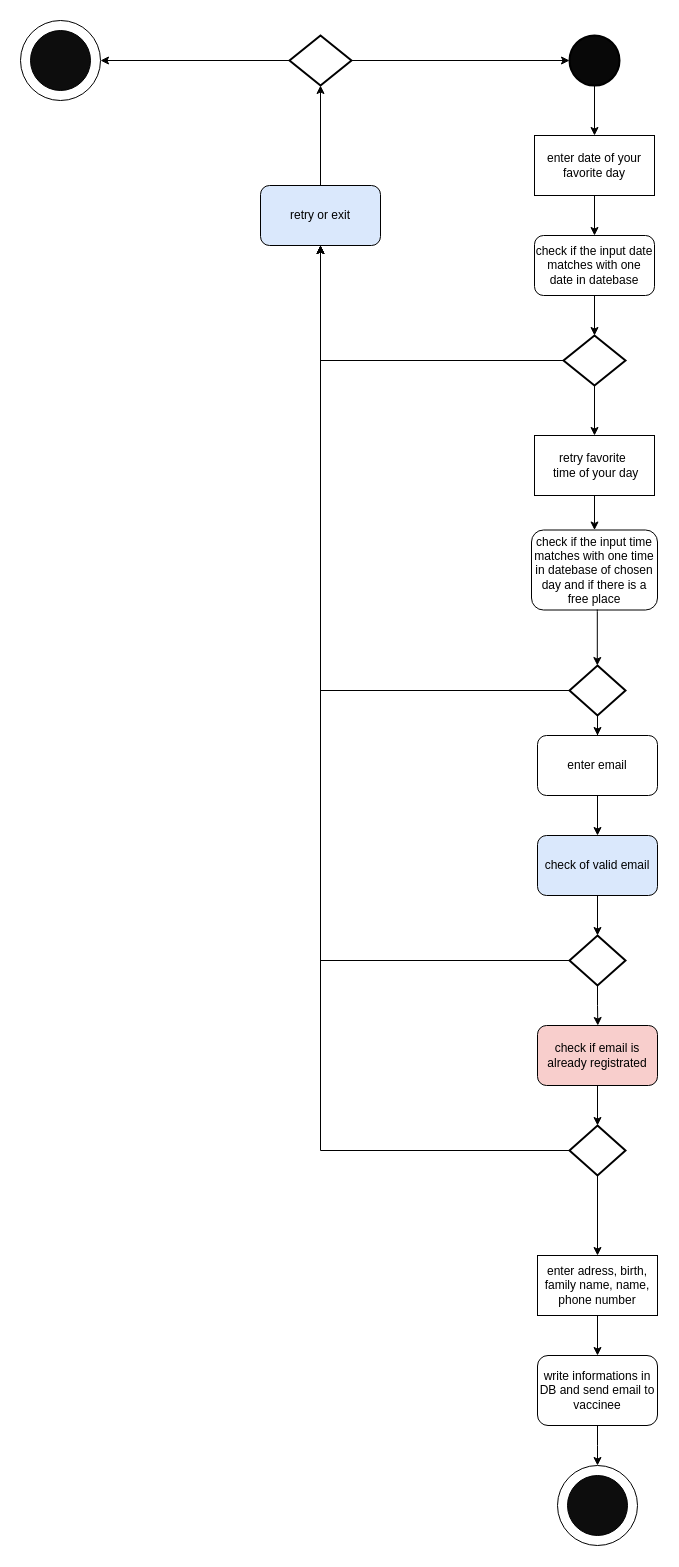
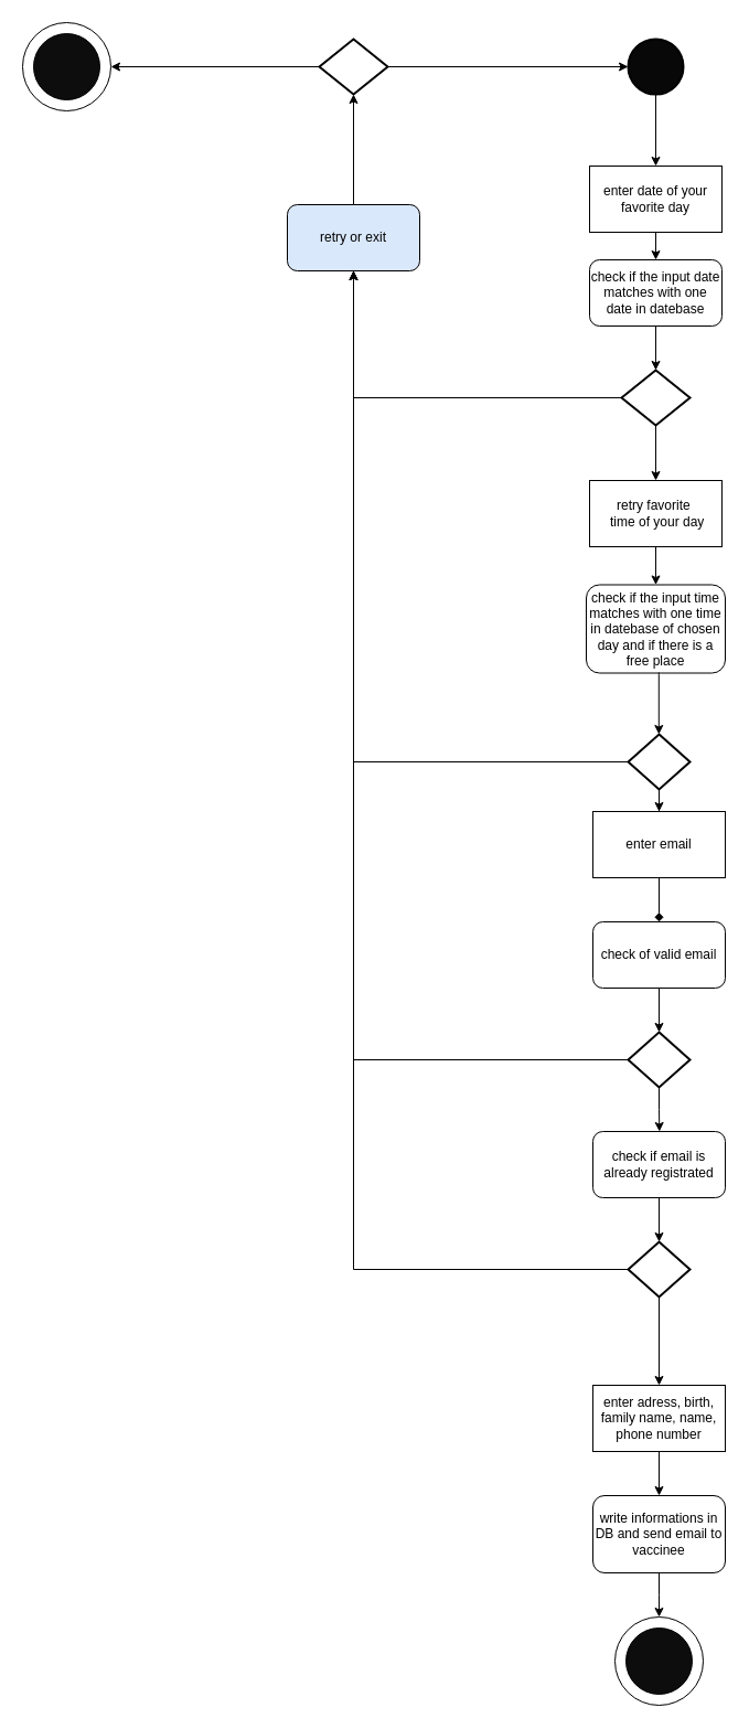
  <mxCell id="0" />
  <mxCell id="1" parent="0" />
  <mxCell id="2" style="edgeStyle=orthogonalEdgeStyle;rounded=0;orthogonalLoop=1;jettySize=auto;html=1;entryX=0.5;entryY=0;entryDx=0;entryDy=0;" edge="1" parent="1" source="3" target="11"><mxGeometry relative="1" as="geometry"><mxPoint x="594" y="135" as="targetPoint" /></mxGeometry></mxCell>
  <mxCell id="3" value="" style="strokeWidth=2;html=1;shape=mxgraph.flowchart.start_2;whiteSpace=wrap;fillColor=#080808;" vertex="1" parent="1"><mxGeometry x="569" y="35" width="50" height="50" as="geometry" /></mxCell>
  <mxCell id="4" style="edgeStyle=orthogonalEdgeStyle;rounded=0;orthogonalLoop=1;jettySize=auto;html=1;" edge="1" parent="1" source="5" target="8"><mxGeometry relative="1" as="geometry"><mxPoint x="594" y="335" as="targetPoint" /></mxGeometry></mxCell>
  <mxCell id="5" value="check if the input date matches with one date in datebase" style="rounded=1;whiteSpace=wrap;html=1;fillColor=#FFFFFF;" vertex="1" parent="1"><mxGeometry x="534" y="235" width="120" height="60" as="geometry" /></mxCell>
  <mxCell id="6" style="edgeStyle=orthogonalEdgeStyle;rounded=0;orthogonalLoop=1;jettySize=auto;html=1;entryX=0.5;entryY=0;entryDx=0;entryDy=0;" edge="1" parent="1" source="8" target="13"><mxGeometry relative="1" as="geometry"><mxPoint x="594" y="435" as="targetPoint" /></mxGeometry></mxCell>
  <mxCell id="7" style="edgeStyle=orthogonalEdgeStyle;rounded=0;orthogonalLoop=1;jettySize=auto;html=1;entryX=0.5;entryY=1;entryDx=0;entryDy=0;" edge="1" parent="1" source="8" target="37"><mxGeometry relative="1" as="geometry"><mxPoint x="320" y="115" as="targetPoint" /></mxGeometry></mxCell>
  <mxCell id="8" value="" style="strokeWidth=2;html=1;shape=mxgraph.flowchart.decision;whiteSpace=wrap;fillColor=#FFFFFF;" vertex="1" parent="1"><mxGeometry x="563" y="335" width="62" height="50" as="geometry" /></mxCell>
  <mxCell id="9" value="check if the input time matches with one time in datebase of chosen day and if there is a free place" style="rounded=1;whiteSpace=wrap;html=1;fillColor=#FFFFFF;" vertex="1" parent="1"><mxGeometry x="531" y="529.5" width="126" height="80" as="geometry" /></mxCell>
  <mxCell id="10" style="edgeStyle=orthogonalEdgeStyle;rounded=0;orthogonalLoop=1;jettySize=auto;html=1;" edge="1" parent="1" source="11" target="5"><mxGeometry relative="1" as="geometry" /></mxCell>
- <mxCell id="11" value="enter date of your favorite day" style="rounded=0;whiteSpace=wrap;html=1;fillColor=#FFFFFF;" vertex="1" parent="1"><mxGeometry x="534" y="135" width="120" height="60" as="geometry" /></mxCell>
+ <mxCell id="11" value="enter date of your favorite day" style="rounded=0;whiteSpace=wrap;html=1;fillColor=#FFFFFF;" vertex="1" parent="1"><mxGeometry x="534" y="150" width="120" height="60" as="geometry" /></mxCell>
  <mxCell id="12" style="edgeStyle=orthogonalEdgeStyle;rounded=0;orthogonalLoop=1;jettySize=auto;html=1;entryX=0.5;entryY=0;entryDx=0;entryDy=0;" edge="1" parent="1" source="13" target="9"><mxGeometry relative="1" as="geometry"><mxPoint x="594" y="525" as="targetPoint" /></mxGeometry></mxCell>
  <mxCell id="13" value="retry favorite&amp;nbsp;&lt;br&gt;&amp;nbsp;time of your day" style="rounded=0;whiteSpace=wrap;html=1;fillColor=#FFFFFF;" vertex="1" parent="1"><mxGeometry x="534" y="435" width="120" height="60" as="geometry" /></mxCell>
  <mxCell id="14" style="edgeStyle=orthogonalEdgeStyle;rounded=0;orthogonalLoop=1;jettySize=auto;html=1;exitX=0.522;exitY=0.994;exitDx=0;exitDy=0;exitPerimeter=0;" edge="1" parent="1" target="17" source="9"><mxGeometry relative="1" as="geometry"><mxPoint x="597" y="655" as="targetPoint" /><mxPoint x="597" y="605" as="sourcePoint" /><Array as="points"><mxPoint x="597" y="611" /><mxPoint x="597" y="611" /></Array></mxGeometry></mxCell>
  <mxCell id="15" style="edgeStyle=orthogonalEdgeStyle;rounded=0;orthogonalLoop=1;jettySize=auto;html=1;" edge="1" parent="1" source="17" target="19"><mxGeometry relative="1" as="geometry"><mxPoint x="597" y="765" as="targetPoint" /></mxGeometry></mxCell>
  <mxCell id="16" style="edgeStyle=orthogonalEdgeStyle;rounded=0;orthogonalLoop=1;jettySize=auto;html=1;entryX=0.5;entryY=1;entryDx=0;entryDy=0;" edge="1" parent="1" source="17" target="37"><mxGeometry relative="1" as="geometry"><mxPoint x="320" y="115" as="targetPoint" /></mxGeometry></mxCell>
  <mxCell id="17" value="" style="strokeWidth=2;html=1;shape=mxgraph.flowchart.decision;whiteSpace=wrap;fillColor=#FFFFFF;" vertex="1" parent="1"><mxGeometry x="569" y="665" width="56" height="50" as="geometry" /></mxCell>
- <mxCell id="18" style="edgeStyle=orthogonalEdgeStyle;rounded=0;orthogonalLoop=1;jettySize=auto;html=1;entryX=0.5;entryY=0;entryDx=0;entryDy=0;entryPerimeter=0;" edge="1" parent="1" source="19" target="21"><mxGeometry relative="1" as="geometry"><mxPoint x="597" y="845" as="targetPoint" /><Array as="points" /></mxGeometry></mxCell>
- <mxCell id="19" value="enter email" style="whiteSpace=wrap;html=1;fillColor=#FFFFFF;rounded=1;" vertex="1" parent="1"><mxGeometry x="537" y="735" width="120" height="60" as="geometry" /></mxCell>
+ <mxCell id="18" style="edgeStyle=orthogonalEdgeStyle;rounded=0;orthogonalLoop=1;jettySize=auto;html=1;entryX=0.5;entryY=0;entryDx=0;entryDy=0;entryPerimeter=0;endArrow=diamond;" edge="1" parent="1" source="19" target="21"><mxGeometry relative="1" as="geometry"><mxPoint x="597" y="845" as="targetPoint" /><Array as="points" /></mxGeometry></mxCell>
+ <mxCell id="19" value="enter email" style="rounded=0;whiteSpace=wrap;html=1;fillColor=#FFFFFF;" vertex="1" parent="1"><mxGeometry x="537" y="735" width="120" height="60" as="geometry" /></mxCell>
  <mxCell id="20" style="edgeStyle=orthogonalEdgeStyle;rounded=0;orthogonalLoop=1;jettySize=auto;html=1;exitX=0.5;exitY=1;exitDx=0;exitDy=0;entryX=0.5;entryY=0;entryDx=0;entryDy=0;entryPerimeter=0;" edge="1" parent="1" source="21" target="24"><mxGeometry relative="1" as="geometry"><mxPoint x="597" y="945" as="targetPoint" /></mxGeometry></mxCell>
- <mxCell id="21" value="check of valid email" style="rounded=1;whiteSpace=wrap;html=1;fillColor=#dae8fc;" vertex="1" parent="1"><mxGeometry x="537" y="835" width="120" height="60" as="geometry" /></mxCell>
+ <mxCell id="21" value="check of valid email" style="rounded=1;whiteSpace=wrap;html=1;fillColor=#FFFFFF;" vertex="1" parent="1"><mxGeometry x="537" y="835" width="120" height="60" as="geometry" /></mxCell>
  <mxCell id="22" style="edgeStyle=orthogonalEdgeStyle;rounded=0;orthogonalLoop=1;jettySize=auto;html=1;exitX=0.5;exitY=1;exitDx=0;exitDy=0;exitPerimeter=0;" edge="1" parent="1" source="24"><mxGeometry relative="1" as="geometry"><mxPoint x="597.31" y="1025" as="targetPoint" /></mxGeometry></mxCell>
  <mxCell id="23" style="edgeStyle=orthogonalEdgeStyle;rounded=0;orthogonalLoop=1;jettySize=auto;html=1;entryX=0.5;entryY=1;entryDx=0;entryDy=0;" edge="1" parent="1" source="24" target="37"><mxGeometry relative="1" as="geometry"><mxPoint x="320" y="125" as="targetPoint" /></mxGeometry></mxCell>
  <mxCell id="24" value="" style="strokeWidth=2;html=1;shape=mxgraph.flowchart.decision;whiteSpace=wrap;fillColor=#FFFFFF;" vertex="1" parent="1"><mxGeometry x="569" y="935" width="56" height="50" as="geometry" /></mxCell>
  <mxCell id="25" style="edgeStyle=orthogonalEdgeStyle;rounded=0;orthogonalLoop=1;jettySize=auto;html=1;entryX=0.5;entryY=0;entryDx=0;entryDy=0;entryPerimeter=0;" edge="1" parent="1" source="26" target="29"><mxGeometry relative="1" as="geometry" /></mxCell>
- <mxCell id="26" value="check if email is already registrated" style="rounded=1;whiteSpace=wrap;html=1;fillColor=#f8cecc;" vertex="1" parent="1"><mxGeometry x="537" y="1025" width="120" height="60" as="geometry" /></mxCell>
+ <mxCell id="26" value="check if email is already registrated" style="rounded=1;whiteSpace=wrap;html=1;fillColor=#FFFFFF;" vertex="1" parent="1"><mxGeometry x="537" y="1025" width="120" height="60" as="geometry" /></mxCell>
  <mxCell id="27" style="edgeStyle=orthogonalEdgeStyle;rounded=0;orthogonalLoop=1;jettySize=auto;html=1;exitX=0.5;exitY=1;exitDx=0;exitDy=0;exitPerimeter=0;entryX=0.5;entryY=0;entryDx=0;entryDy=0;" edge="1" parent="1" source="29" target="31"><mxGeometry relative="1" as="geometry"><mxPoint x="597.31" y="1245" as="targetPoint" /></mxGeometry></mxCell>
  <mxCell id="28" style="edgeStyle=orthogonalEdgeStyle;rounded=0;orthogonalLoop=1;jettySize=auto;html=1;entryX=0.5;entryY=1;entryDx=0;entryDy=0;" edge="1" parent="1" source="29" target="37"><mxGeometry relative="1" as="geometry"><mxPoint x="320" y="125" as="targetPoint" /></mxGeometry></mxCell>
  <mxCell id="29" value="" style="strokeWidth=2;html=1;shape=mxgraph.flowchart.decision;whiteSpace=wrap;fillColor=#FFFFFF;" vertex="1" parent="1"><mxGeometry x="569" y="1125" width="56" height="50" as="geometry" /></mxCell>
  <mxCell id="30" style="edgeStyle=orthogonalEdgeStyle;rounded=0;orthogonalLoop=1;jettySize=auto;html=1;" edge="1" parent="1" source="31" target="33"><mxGeometry relative="1" as="geometry"><mxPoint x="597" y="1385" as="targetPoint" /></mxGeometry></mxCell>
  <mxCell id="31" value="enter adress, birth, family name, name, phone number" style="rounded=0;whiteSpace=wrap;html=1;fillColor=#FFFFFF;" vertex="1" parent="1"><mxGeometry x="537" y="1255" width="120" height="60" as="geometry" /></mxCell>
  <mxCell id="32" style="edgeStyle=orthogonalEdgeStyle;rounded=0;orthogonalLoop=1;jettySize=auto;html=1;" edge="1" parent="1" source="33"><mxGeometry relative="1" as="geometry"><mxPoint x="597" y="1465" as="targetPoint" /></mxGeometry></mxCell>
  <mxCell id="33" value="write informations in DB and send email to vaccinee" style="rounded=1;whiteSpace=wrap;html=1;fillColor=#FFFFFF;" vertex="1" parent="1"><mxGeometry x="537" y="1355" width="120" height="70" as="geometry" /></mxCell>
  <mxCell id="34" value="" style="verticalLabelPosition=bottom;verticalAlign=top;html=1;shape=mxgraph.flowchart.on-page_reference;gradientColor=none;fillColor=#FFFFFF;" vertex="1" parent="1"><mxGeometry x="557" y="1465" width="80" height="80" as="geometry" /></mxCell>
  <mxCell id="35" value="" style="verticalLabelPosition=bottom;verticalAlign=top;html=1;shape=mxgraph.flowchart.on-page_reference;strokeColor=#000000;gradientColor=none;fillColor=#0D0D0D;" vertex="1" parent="1"><mxGeometry x="567" y="1475" width="60" height="60" as="geometry" /></mxCell>
  <mxCell id="36" style="edgeStyle=orthogonalEdgeStyle;rounded=0;orthogonalLoop=1;jettySize=auto;html=1;entryX=0.5;entryY=1;entryDx=0;entryDy=0;entryPerimeter=0;" edge="1" parent="1" source="37" target="40"><mxGeometry relative="1" as="geometry" /></mxCell>
  <mxCell id="37" value="retry or exit" style="rounded=1;whiteSpace=wrap;html=1;fillColor=#dae8fc;" vertex="1" parent="1"><mxGeometry x="260" y="185" width="120" height="60" as="geometry" /></mxCell>
  <mxCell id="38" style="edgeStyle=orthogonalEdgeStyle;rounded=0;orthogonalLoop=1;jettySize=auto;html=1;entryX=1;entryY=0.5;entryDx=0;entryDy=0;entryPerimeter=0;" edge="1" parent="1" source="40" target="41"><mxGeometry relative="1" as="geometry"><mxPoint x="140" y="70" as="targetPoint" /><Array as="points" /></mxGeometry></mxCell>
  <mxCell id="39" style="edgeStyle=orthogonalEdgeStyle;rounded=0;orthogonalLoop=1;jettySize=auto;html=1;entryX=0;entryY=0.5;entryDx=0;entryDy=0;entryPerimeter=0;" edge="1" parent="1" source="40" target="3"><mxGeometry relative="1" as="geometry" /></mxCell>
  <mxCell id="40" value="" style="strokeWidth=2;html=1;shape=mxgraph.flowchart.decision;whiteSpace=wrap;fillColor=#FFFFFF;" vertex="1" parent="1"><mxGeometry x="289" y="35" width="62" height="50" as="geometry" /></mxCell>
  <mxCell id="41" value="" style="verticalLabelPosition=bottom;verticalAlign=top;html=1;shape=mxgraph.flowchart.on-page_reference;gradientColor=none;fillColor=#FFFFFF;" vertex="1" parent="1"><mxGeometry x="20" y="20" width="80" height="80" as="geometry" /></mxCell>
  <mxCell id="42" value="" style="verticalLabelPosition=bottom;verticalAlign=top;html=1;shape=mxgraph.flowchart.on-page_reference;strokeColor=#000000;gradientColor=none;fillColor=#0D0D0D;" vertex="1" parent="1"><mxGeometry x="30" y="30" width="60" height="60" as="geometry" /></mxCell>
